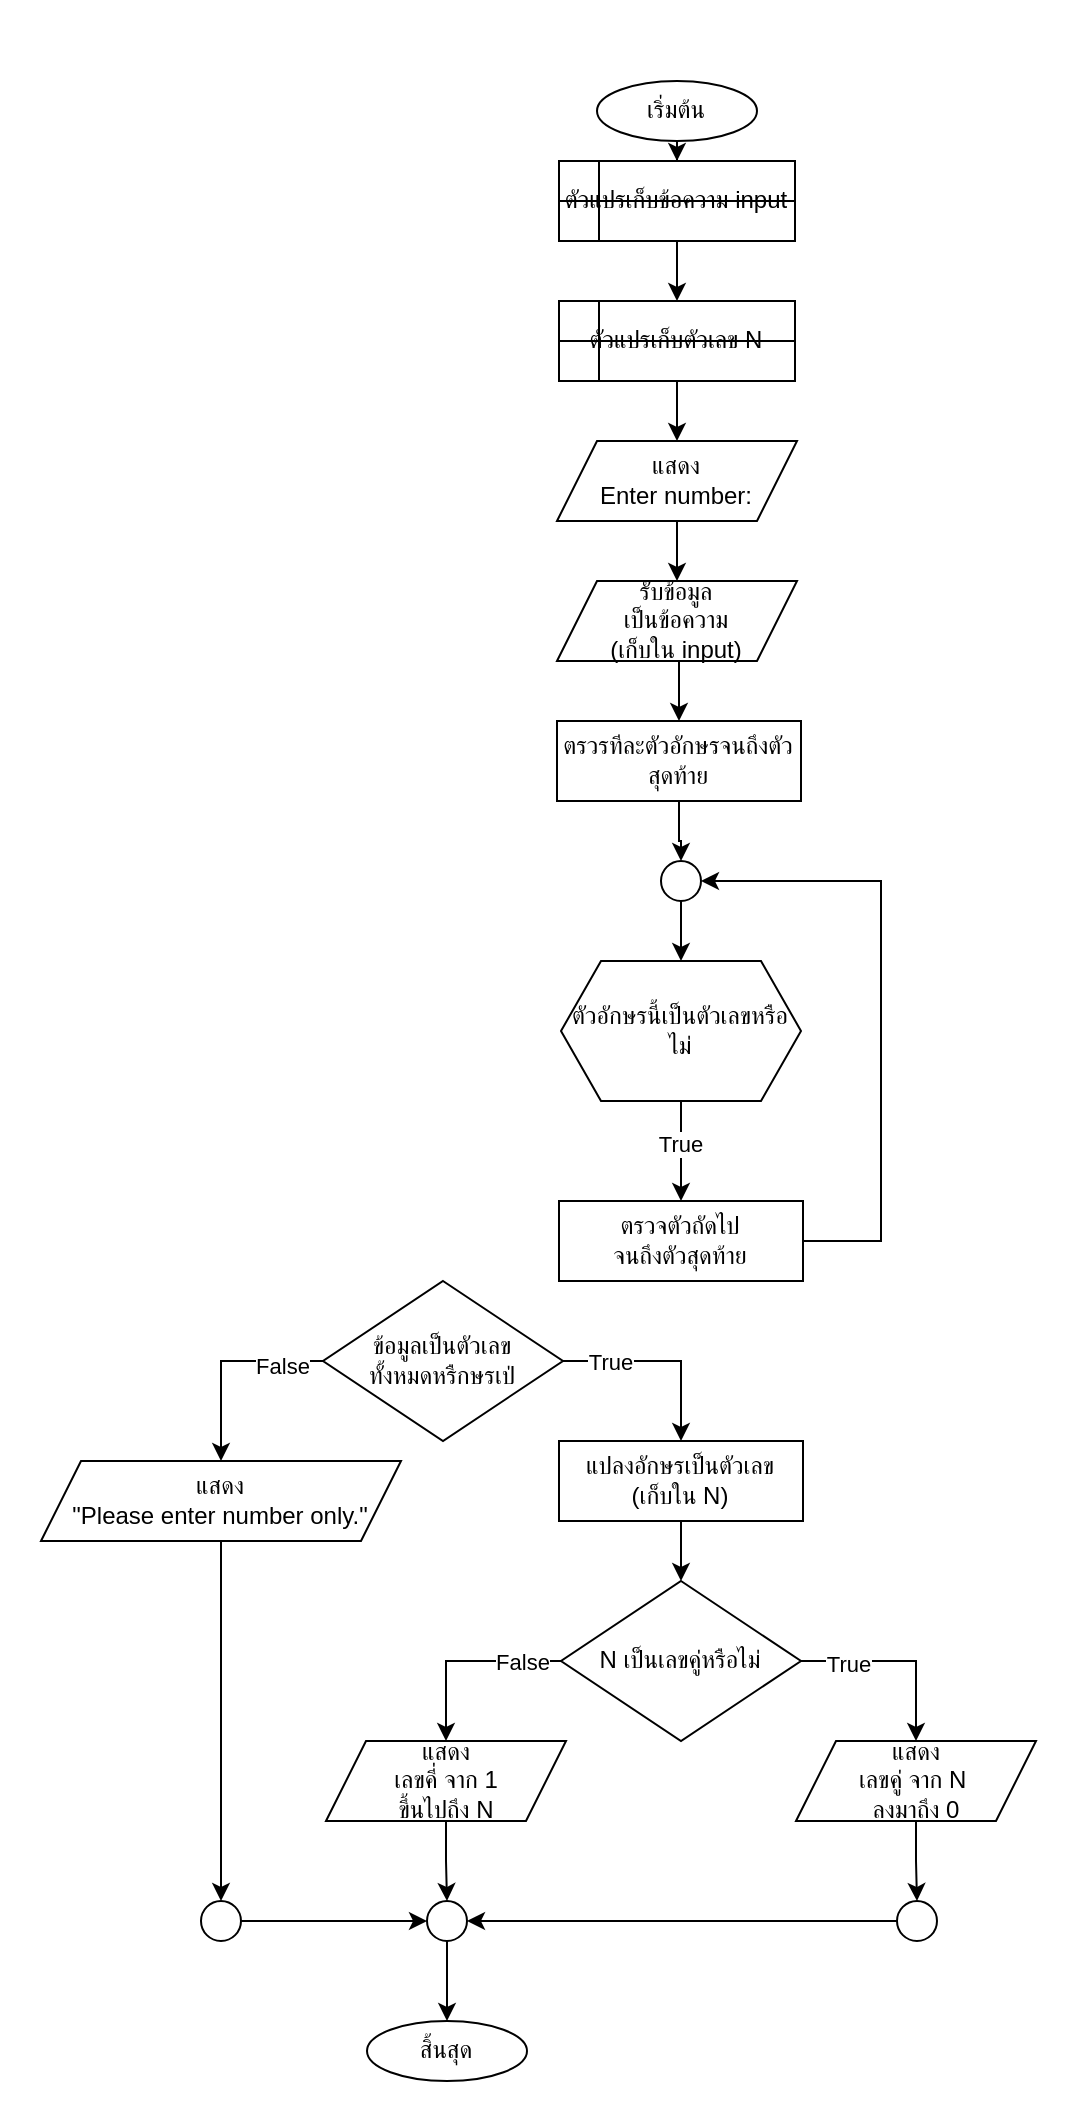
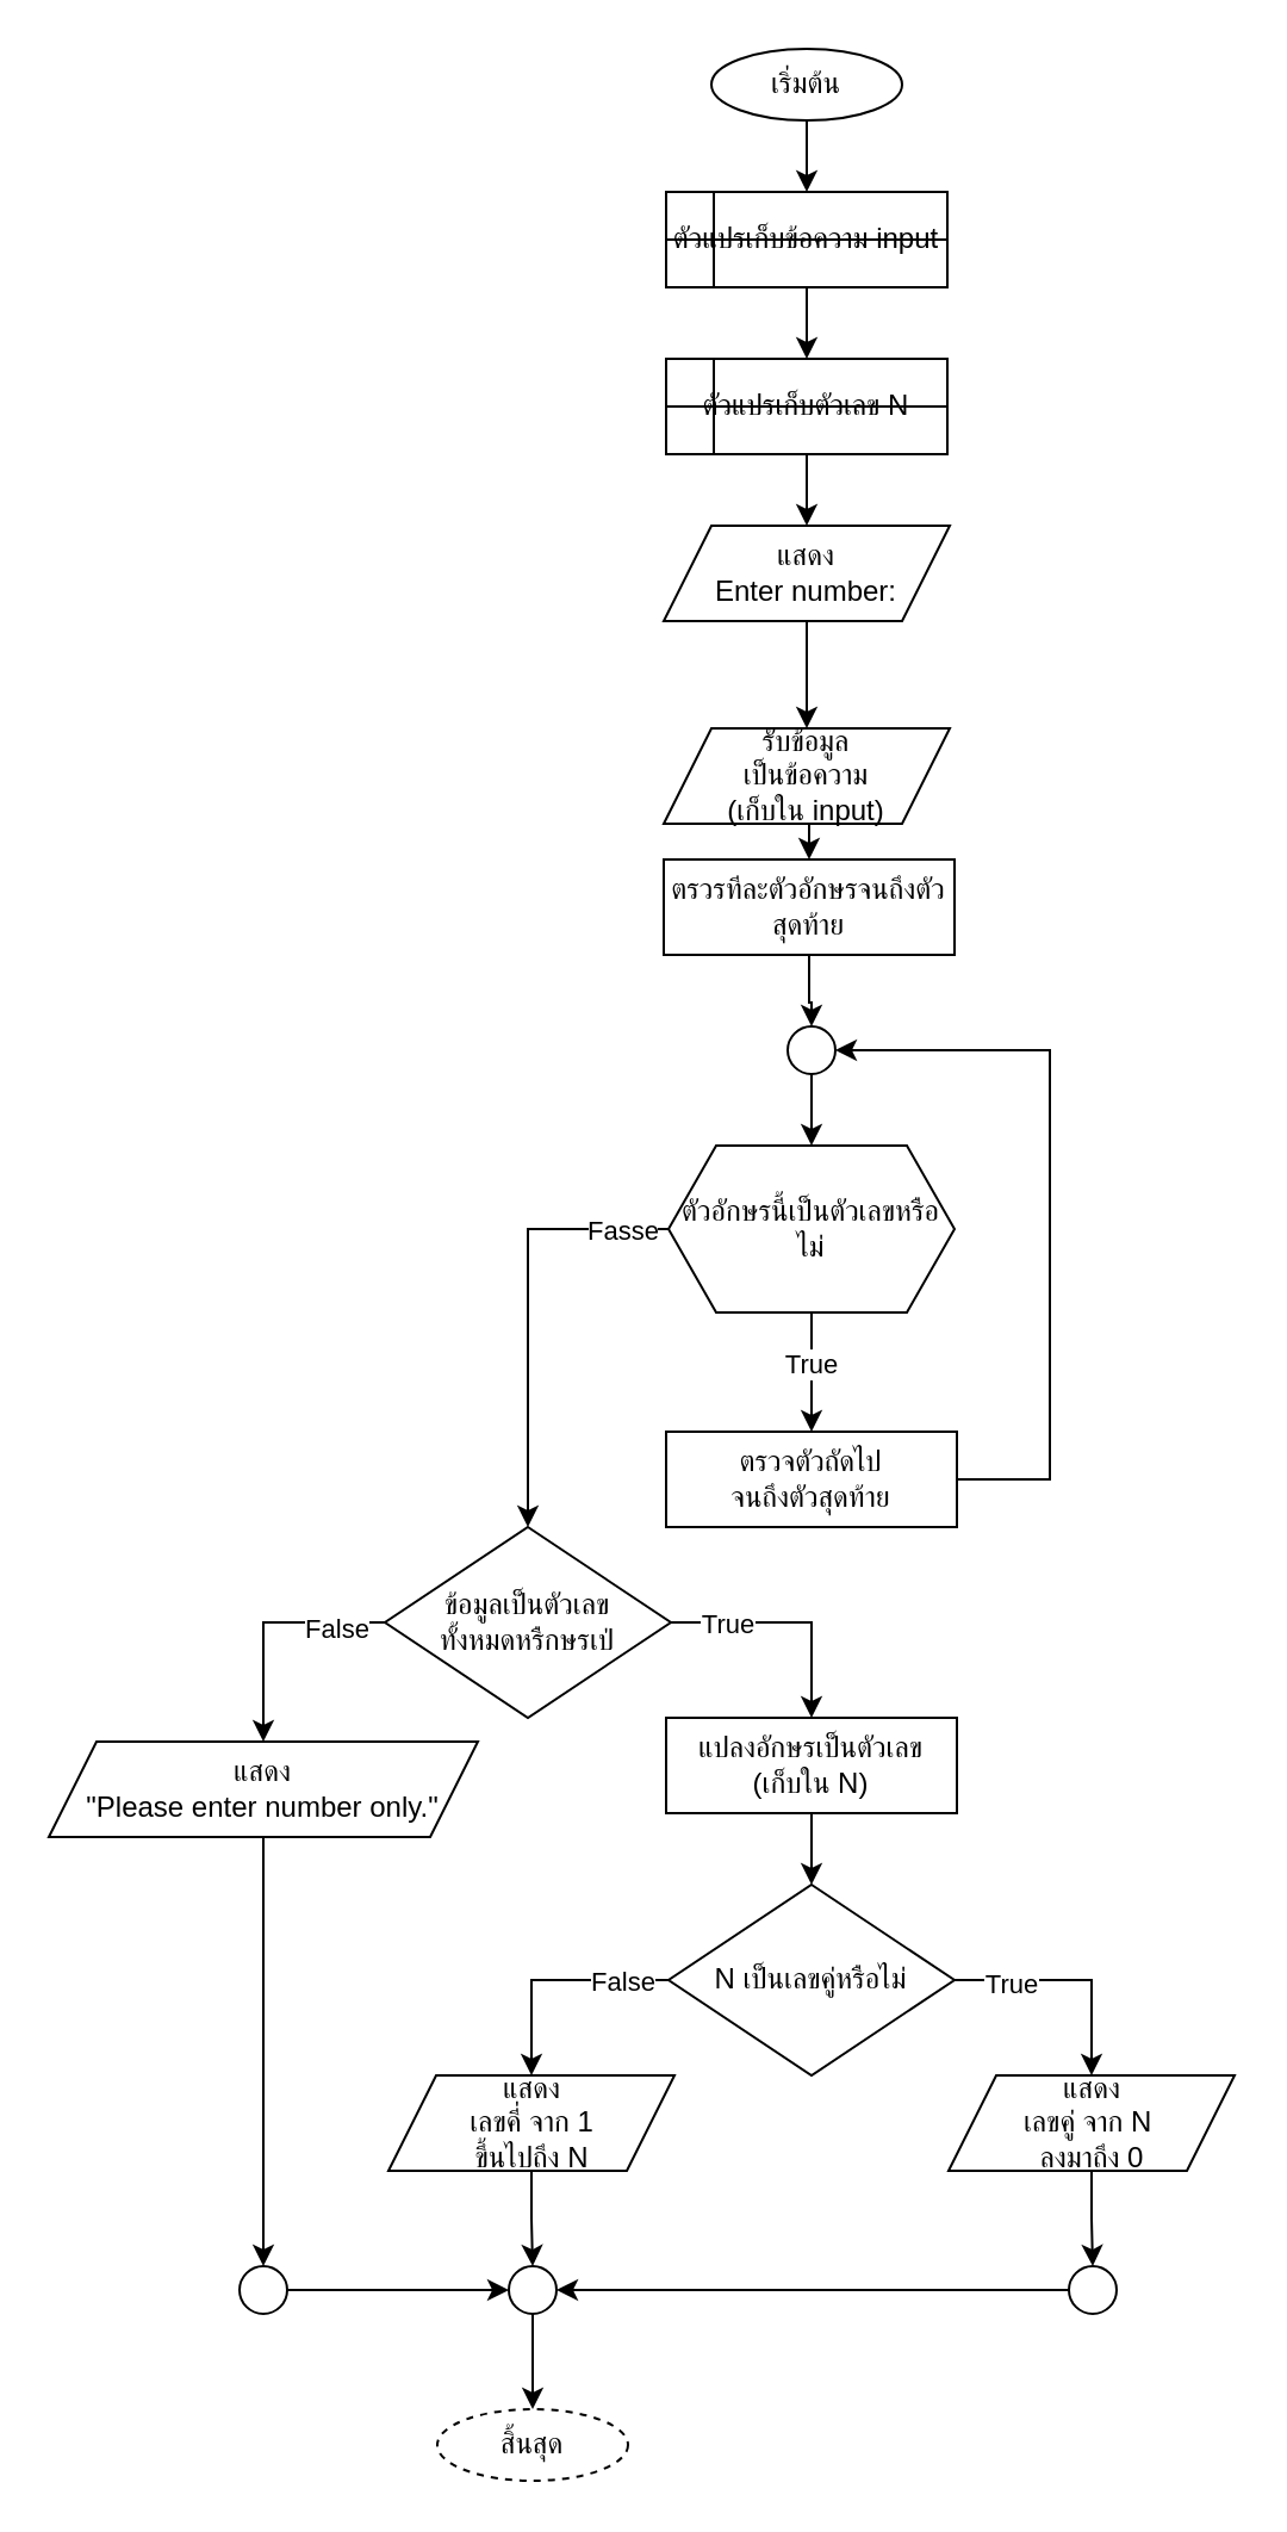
  <mxCell id="0" />
  <mxCell id="1" parent="0" />
  <mxCell id="2" value="" style="edgeStyle=orthogonalEdgeStyle;rounded=0;orthogonalLoop=1;jettySize=auto;html=1;" parent="1" source="3" target="6" edge="1"><mxGeometry relative="1" as="geometry" /></mxCell>
- <mxCell id="3" value="เริ่มต้น" style="ellipse;whiteSpace=wrap;html=1;" parent="1" vertex="1"><mxGeometry x="298" y="40" width="80" height="30" as="geometry" /></mxCell>
- <mxCell id="4" value="สิ้นสุด" style="ellipse;whiteSpace=wrap;html=1;" parent="1" vertex="1"><mxGeometry x="183" y="1010" width="80" height="30" as="geometry" /></mxCell>
+ <mxCell id="3" value="เริ่มต้น" style="ellipse;whiteSpace=wrap;html=1;" parent="1" vertex="1"><mxGeometry x="298" y="20" width="80" height="30" as="geometry" /></mxCell>
+ <mxCell id="4" value="สิ้นสุด" style="ellipse;whiteSpace=wrap;html=1;dashed=1;" parent="1" vertex="1"><mxGeometry x="183" y="1010" width="80" height="30" as="geometry" /></mxCell>
  <mxCell id="5" value="" style="edgeStyle=orthogonalEdgeStyle;rounded=0;orthogonalLoop=1;jettySize=auto;html=1;" parent="1" source="6" target="8" edge="1"><mxGeometry relative="1" as="geometry" /></mxCell>
  <mxCell id="6" value="ตัวแปรเก็บข้อความ input" style="shape=internalStorage;whiteSpace=wrap;html=1;backgroundOutline=1;" parent="1" vertex="1"><mxGeometry x="279" y="80" width="118" height="40" as="geometry" /></mxCell>
  <mxCell id="7" value="" style="edgeStyle=orthogonalEdgeStyle;rounded=0;orthogonalLoop=1;jettySize=auto;html=1;" parent="1" source="8" target="10" edge="1"><mxGeometry relative="1" as="geometry" /></mxCell>
  <mxCell id="8" value="ตัวแปรเก็บตัวเลข N" style="shape=internalStorage;whiteSpace=wrap;html=1;backgroundOutline=1;" parent="1" vertex="1"><mxGeometry x="279" y="150" width="118" height="40" as="geometry" /></mxCell>
  <mxCell id="9" value="" style="edgeStyle=orthogonalEdgeStyle;rounded=0;orthogonalLoop=1;jettySize=auto;html=1;" parent="1" source="10" target="12" edge="1"><mxGeometry relative="1" as="geometry" /></mxCell>
  <mxCell id="10" value="แสดง&lt;div&gt;Enter number:&lt;/div&gt;" style="shape=parallelogram;perimeter=parallelogramPerimeter;whiteSpace=wrap;html=1;fixedSize=1;" parent="1" vertex="1"><mxGeometry x="278" y="220" width="120" height="40" as="geometry" /></mxCell>
  <mxCell id="11" style="edgeStyle=orthogonalEdgeStyle;rounded=0;orthogonalLoop=1;jettySize=auto;html=1;exitX=0.5;exitY=1;exitDx=0;exitDy=0;entryX=0.5;entryY=0;entryDx=0;entryDy=0;" edge="1" parent="1" source="12" target="14"><mxGeometry relative="1" as="geometry" /></mxCell>
- <mxCell id="12" value="รับข้อมูล&lt;div&gt;เป็นข้อความ&lt;/div&gt;&lt;div&gt;(เก็บใน input)&lt;/div&gt;" style="shape=parallelogram;perimeter=parallelogramPerimeter;whiteSpace=wrap;html=1;fixedSize=1;" parent="1" vertex="1"><mxGeometry x="278" y="290" width="120" height="40" as="geometry" /></mxCell>
+ <mxCell id="12" value="รับข้อมูล&lt;div&gt;เป็นข้อความ&lt;/div&gt;&lt;div&gt;(เก็บใน input)&lt;/div&gt;" style="shape=parallelogram;perimeter=parallelogramPerimeter;whiteSpace=wrap;html=1;fixedSize=1;" parent="1" vertex="1"><mxGeometry x="278" y="305" width="120" height="40" as="geometry" /></mxCell>
  <mxCell id="13" value="" style="edgeStyle=orthogonalEdgeStyle;rounded=0;orthogonalLoop=1;jettySize=auto;html=1;" parent="1" source="14" target="26" edge="1"><mxGeometry relative="1" as="geometry" /></mxCell>
  <mxCell id="14" value="ตรวรทีละตัวอักษรจนถึงตัวสุดท้าย" style="rounded=0;whiteSpace=wrap;html=1;" parent="1" vertex="1"><mxGeometry x="278" y="360" width="122" height="40" as="geometry" /></mxCell>
  <mxCell id="15" style="edgeStyle=orthogonalEdgeStyle;rounded=0;orthogonalLoop=1;jettySize=auto;html=1;exitX=1;exitY=0.5;exitDx=0;exitDy=0;entryX=0.5;entryY=0;entryDx=0;entryDy=0;" parent="1" source="19" target="30" edge="1"><mxGeometry relative="1" as="geometry" /></mxCell>
  <mxCell id="16" value="True" style="edgeLabel;html=1;align=center;verticalAlign=middle;resizable=0;points=[];" parent="15" vertex="1" connectable="0"><mxGeometry x="-0.719" y="1" relative="1" as="geometry"><mxPoint x="9" y="1" as="offset" /></mxGeometry></mxCell>
  <mxCell id="17" style="edgeStyle=orthogonalEdgeStyle;rounded=0;orthogonalLoop=1;jettySize=auto;html=1;exitX=0;exitY=0.5;exitDx=0;exitDy=0;entryX=0.5;entryY=0;entryDx=0;entryDy=0;" edge="1" parent="1" source="19" target="32"><mxGeometry relative="1" as="geometry" /></mxCell>
  <mxCell id="18" value="False" style="edgeLabel;html=1;align=center;verticalAlign=middle;resizable=0;points=[];" vertex="1" connectable="0" parent="17"><mxGeometry x="-0.594" y="2" relative="1" as="geometry"><mxPoint as="offset" /></mxGeometry></mxCell>
  <mxCell id="19" value="ข้อมูลเป็นตัวเลข&lt;div&gt;ทั้งหมดหรืกษรเป่&lt;/div&gt;" style="rhombus;whiteSpace=wrap;html=1;" parent="1" vertex="1"><mxGeometry x="161" y="640" width="120" height="80" as="geometry" /></mxCell>
  <mxCell id="20" value="" style="edgeStyle=orthogonalEdgeStyle;rounded=0;orthogonalLoop=1;jettySize=auto;html=1;" parent="1" source="24" target="28" edge="1"><mxGeometry relative="1" as="geometry" /></mxCell>
  <mxCell id="21" value="True" style="edgeLabel;html=1;align=center;verticalAlign=middle;resizable=0;points=[];" parent="20" vertex="1" connectable="0"><mxGeometry x="-0.143" y="-1" relative="1" as="geometry"><mxPoint as="offset" /></mxGeometry></mxCell>
+ <mxCell id="22" style="edgeStyle=orthogonalEdgeStyle;rounded=0;orthogonalLoop=1;jettySize=auto;html=1;exitX=0;exitY=0.5;exitDx=0;exitDy=0;entryX=0.5;entryY=0;entryDx=0;entryDy=0;" parent="1" source="24" target="19" edge="1"><mxGeometry relative="1" as="geometry"><mxPoint x="361" y="595" as="sourcePoint" /></mxGeometry></mxCell>
+ <mxCell id="23" value="Fasse" style="edgeLabel;html=1;align=center;verticalAlign=middle;resizable=0;points=[];" parent="22" vertex="1" connectable="0"><mxGeometry x="-0.509" y="-2" relative="1" as="geometry"><mxPoint x="25" y="2" as="offset" /></mxGeometry></mxCell>
  <mxCell id="24" value="ตัวอักษรนี้เป็นตัวเลขหรือไม่" style="shape=hexagon;perimeter=hexagonPerimeter2;whiteSpace=wrap;html=1;fixedSize=1;" parent="1" vertex="1"><mxGeometry x="280" y="480" width="120" height="70" as="geometry" /></mxCell>
  <mxCell id="25" value="" style="edgeStyle=orthogonalEdgeStyle;rounded=0;orthogonalLoop=1;jettySize=auto;html=1;" parent="1" source="26" target="24" edge="1"><mxGeometry relative="1" as="geometry" /></mxCell>
  <mxCell id="26" value="" style="ellipse;whiteSpace=wrap;html=1;aspect=fixed;" parent="1" vertex="1"><mxGeometry x="330" y="430" width="20" height="20" as="geometry" /></mxCell>
  <mxCell id="27" style="edgeStyle=orthogonalEdgeStyle;rounded=0;orthogonalLoop=1;jettySize=auto;html=1;exitX=1;exitY=0.5;exitDx=0;exitDy=0;entryX=1;entryY=0.5;entryDx=0;entryDy=0;" parent="1" source="28" target="26" edge="1"><mxGeometry relative="1" as="geometry"><Array as="points"><mxPoint x="440" y="620" /><mxPoint x="440" y="440" /></Array></mxGeometry></mxCell>
  <mxCell id="28" value="ตรวจตัวถัดไป&lt;div&gt;จนถึงตัวสุดท้าย&lt;/div&gt;" style="rounded=0;whiteSpace=wrap;html=1;" parent="1" vertex="1"><mxGeometry x="279" y="600" width="122" height="40" as="geometry" /></mxCell>
  <mxCell id="29" value="" style="edgeStyle=orthogonalEdgeStyle;rounded=0;orthogonalLoop=1;jettySize=auto;html=1;" edge="1" parent="1" source="30" target="37"><mxGeometry relative="1" as="geometry" /></mxCell>
  <mxCell id="30" value="แปลงอักษรเป็นตัวเลข&lt;div&gt;(เก็บใน N)&lt;/div&gt;" style="rounded=0;whiteSpace=wrap;html=1;" parent="1" vertex="1"><mxGeometry x="279" y="720" width="122" height="40" as="geometry" /></mxCell>
  <mxCell id="31" style="edgeStyle=orthogonalEdgeStyle;rounded=0;orthogonalLoop=1;jettySize=auto;html=1;exitX=0.5;exitY=1;exitDx=0;exitDy=0;entryX=0.5;entryY=0;entryDx=0;entryDy=0;" edge="1" parent="1" source="32" target="47"><mxGeometry relative="1" as="geometry" /></mxCell>
  <mxCell id="32" value="แสดง&lt;div&gt;&quot;Please enter number only.&quot;&lt;/div&gt;" style="shape=parallelogram;perimeter=parallelogramPerimeter;whiteSpace=wrap;html=1;fixedSize=1;" vertex="1" parent="1"><mxGeometry x="20" y="730" width="180" height="40" as="geometry" /></mxCell>
  <mxCell id="33" style="edgeStyle=orthogonalEdgeStyle;rounded=0;orthogonalLoop=1;jettySize=auto;html=1;exitX=1;exitY=0.5;exitDx=0;exitDy=0;entryX=0.5;entryY=0;entryDx=0;entryDy=0;" edge="1" parent="1" source="37" target="39"><mxGeometry relative="1" as="geometry" /></mxCell>
  <mxCell id="34" value="True" style="edgeLabel;html=1;align=center;verticalAlign=middle;resizable=0;points=[];" vertex="1" connectable="0" parent="33"><mxGeometry x="-0.535" y="-1" relative="1" as="geometry"><mxPoint as="offset" /></mxGeometry></mxCell>
  <mxCell id="35" style="edgeStyle=orthogonalEdgeStyle;rounded=0;orthogonalLoop=1;jettySize=auto;html=1;exitX=0;exitY=0.5;exitDx=0;exitDy=0;entryX=0.5;entryY=0;entryDx=0;entryDy=0;" edge="1" parent="1" source="37" target="41"><mxGeometry relative="1" as="geometry" /></mxCell>
  <mxCell id="36" value="False" style="edgeLabel;html=1;align=center;verticalAlign=middle;resizable=0;points=[];" vertex="1" connectable="0" parent="35"><mxGeometry x="-0.589" relative="1" as="geometry"><mxPoint as="offset" /></mxGeometry></mxCell>
  <mxCell id="37" value="N เป็นเลขคู่หรือไม่" style="rhombus;whiteSpace=wrap;html=1;" vertex="1" parent="1"><mxGeometry x="280" y="790" width="120" height="80" as="geometry" /></mxCell>
  <mxCell id="38" value="" style="edgeStyle=orthogonalEdgeStyle;rounded=0;orthogonalLoop=1;jettySize=auto;html=1;" edge="1" parent="1" source="39" target="43"><mxGeometry relative="1" as="geometry" /></mxCell>
  <mxCell id="39" value="แสดง&lt;div&gt;เลขคู่ จาก N&amp;nbsp;&lt;/div&gt;&lt;div&gt;ลงมาถึง 0&lt;/div&gt;" style="shape=parallelogram;perimeter=parallelogramPerimeter;whiteSpace=wrap;html=1;fixedSize=1;" vertex="1" parent="1"><mxGeometry x="397.5" y="870" width="120" height="40" as="geometry" /></mxCell>
  <mxCell id="40" value="" style="edgeStyle=orthogonalEdgeStyle;rounded=0;orthogonalLoop=1;jettySize=auto;html=1;" edge="1" parent="1" source="41" target="45"><mxGeometry relative="1" as="geometry" /></mxCell>
  <mxCell id="41" value="แสดง&lt;div&gt;เลขคี่ จาก 1&lt;/div&gt;&lt;div&gt;ขึ้นไปถึง N&lt;/div&gt;" style="shape=parallelogram;perimeter=parallelogramPerimeter;whiteSpace=wrap;html=1;fixedSize=1;" vertex="1" parent="1"><mxGeometry x="162.5" y="870" width="120" height="40" as="geometry" /></mxCell>
  <mxCell id="42" style="edgeStyle=orthogonalEdgeStyle;rounded=0;orthogonalLoop=1;jettySize=auto;html=1;exitX=0;exitY=0.5;exitDx=0;exitDy=0;entryX=1;entryY=0.5;entryDx=0;entryDy=0;" edge="1" parent="1" source="43" target="45"><mxGeometry relative="1" as="geometry" /></mxCell>
  <mxCell id="43" value="" style="ellipse;whiteSpace=wrap;html=1;aspect=fixed;" vertex="1" parent="1"><mxGeometry x="448" y="950" width="20" height="20" as="geometry" /></mxCell>
  <mxCell id="44" value="" style="edgeStyle=orthogonalEdgeStyle;rounded=0;orthogonalLoop=1;jettySize=auto;html=1;" edge="1" parent="1" source="45" target="4"><mxGeometry relative="1" as="geometry" /></mxCell>
  <mxCell id="45" value="" style="ellipse;whiteSpace=wrap;html=1;aspect=fixed;" vertex="1" parent="1"><mxGeometry x="213" y="950" width="20" height="20" as="geometry" /></mxCell>
  <mxCell id="46" value="" style="edgeStyle=orthogonalEdgeStyle;rounded=0;orthogonalLoop=1;jettySize=auto;html=1;" edge="1" parent="1" source="47" target="45"><mxGeometry relative="1" as="geometry" /></mxCell>
  <mxCell id="47" value="" style="ellipse;whiteSpace=wrap;html=1;aspect=fixed;" vertex="1" parent="1"><mxGeometry x="100" y="950" width="20" height="20" as="geometry" /></mxCell>
